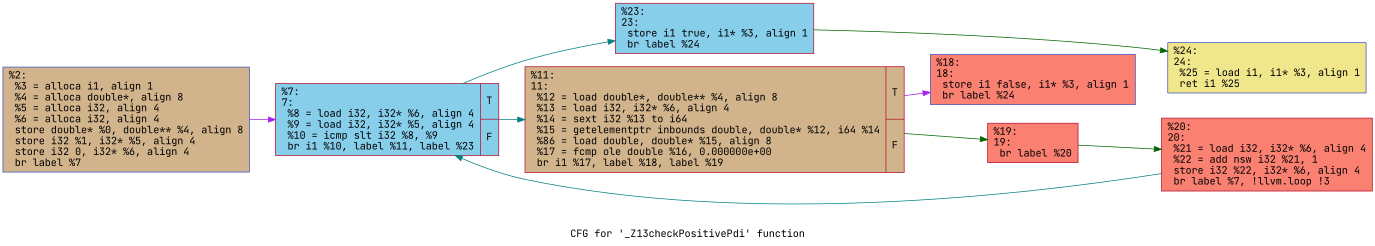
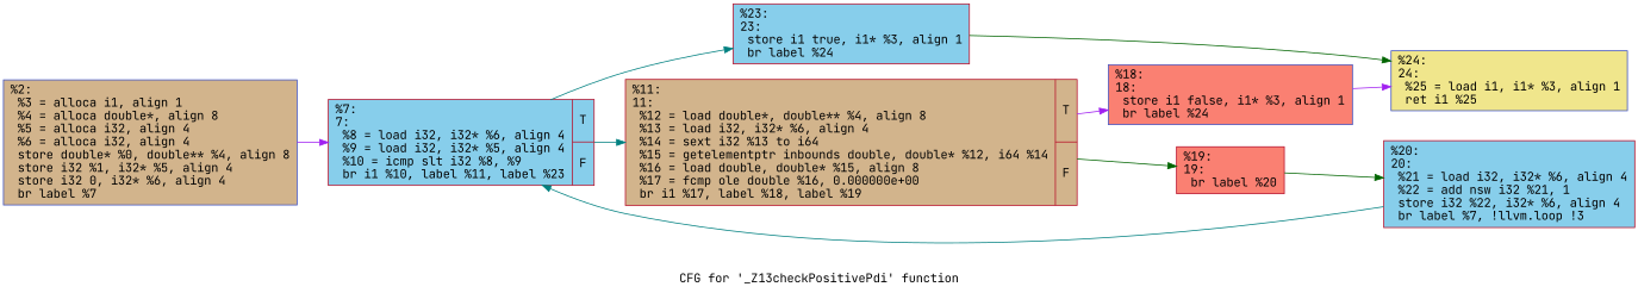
  digraph {
    fontname="JetBrains Mono"
    label="CFG for '_Z13checkPositivePdi' function"
    rankdir=LR
    node [color="#b70d28ff" fillcolor=salmon fontname="JetBrains Mono" shape=record style=filled]
    edge [color=purple fontname="JetBrains Mono"]
    n1 [color="#3d50c3ff" fillcolor=tan label="{%2:\l  %3 = alloca i1, align 1\l  %4 = alloca double*, align 8\l  %5 = alloca i32, align 4\l  %6 = alloca i32, align 4\l  store double* %0, double** %4, align 8\l  store i32 %1, i32* %5, align 4\l  store i32 0, i32* %6, align 4\l  br label %7\l}"]
    n2 [fillcolor=skyblue label="{%7:\l7:                                                \l  %8 = load i32, i32* %6, align 4\l  %9 = load i32, i32* %5, align 4\l  %10 = icmp slt i32 %8, %9\l  br i1 %10, label %11, label %23\l|{<s0>T|<s1>F}}"]
-   n3 [fillcolor=tan label="{%11:\l11:                                               \l  %12 = load double*, double** %4, align 8\l  %13 = load i32, i32* %6, align 4\l  %14 = sext i32 %13 to i64\l  %15 = getelementptr inbounds double, double* %12, i64 %14\l  %86 = load double, double* %15, align 8\l  %17 = fcmp ole double %16, 0.000000e+00\l  br i1 %17, label %18, label %19\l|{<s0>T|<s1>F}}"]
+   n3 [fillcolor=tan label="{%11:\l11:                                               \l  %12 = load double*, double** %4, align 8\l  %13 = load i32, i32* %6, align 4\l  %14 = sext i32 %13 to i64\l  %15 = getelementptr inbounds double, double* %12, i64 %14\l  %16 = load double, double* %15, align 8\l  %17 = fcmp ole double %16, 0.000000e+00\l  br i1 %17, label %18, label %19\l|{<s0>T|<s1>F}}"]
    n4 [fillcolor=skyblue label="{%23:\l23:                                               \l  store i1 true, i1* %3, align 1\l  br label %24\l}"]
    n5 [color="#3d50c3ff" label="{%18:\l18:                                               \l  store i1 false, i1* %3, align 1\l  br label %24\l}"]
    n6 [label="{%19:\l19:                                               \l  br label %20\l}"]
    n7 [color="#3d50c3ff" fillcolor=khaki label="{%24:\l24:                                               \l  %25 = load i1, i1* %3, align 1\l  ret i1 %25\l}"]
-   n8 [label="{%20:\l20:                                               \l  %21 = load i32, i32* %6, align 4\l  %22 = add nsw i32 %21, 1\l  store i32 %22, i32* %6, align 4\l  br label %7, !llvm.loop !3\l}"]
+   n8 [fillcolor=skyblue label="{%20:\l20:                                               \l  %21 = load i32, i32* %6, align 4\l  %22 = add nsw i32 %21, 1\l  store i32 %22, i32* %6, align 4\l  br label %7, !llvm.loop !3\l}"]
    n1 -> n2
    n2 -> n3 [color=teal]
    n2 -> n4 [color=teal]
    n3 -> n5
    n3 -> n6 [color=darkgreen]
    n4 -> n7 [color=darkgreen]
+   n5 -> n7
    n6 -> n8 [color=darkgreen]
    n8 -> n2 [color=teal]
  }
